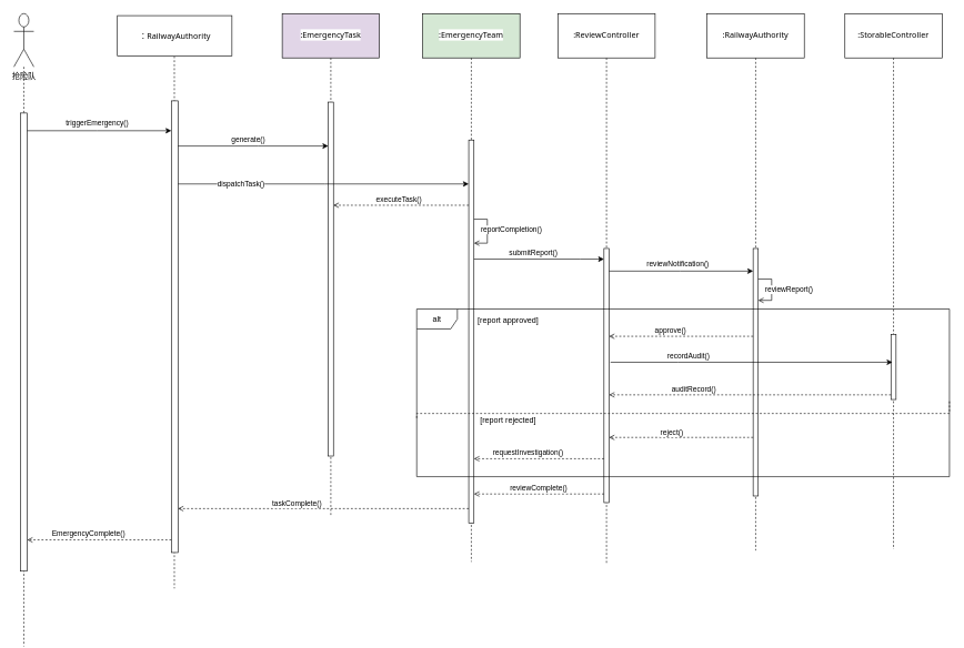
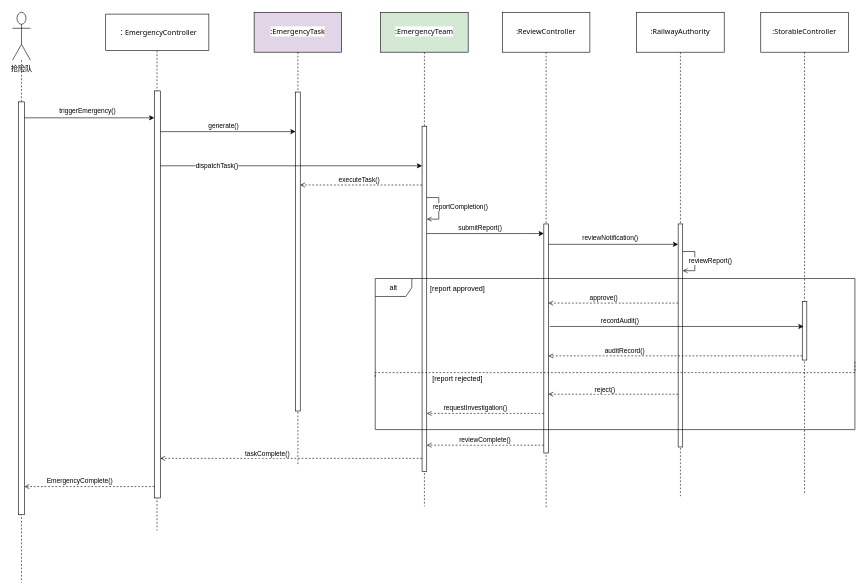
  <mxCell id="0" />
  <mxCell id="1" parent="0" />
  <mxCell id="2" value="" style="group" parent="1" vertex="1" connectable="0"><mxGeometry x="166" y="20" width="191" height="810" as="geometry" /></mxCell>
  <mxCell id="3" style="edgeStyle=orthogonalEdgeStyle;rounded=0;orthogonalLoop=1;jettySize=auto;html=1;endArrow=none;endFill=0;dashed=1;" parent="2" source="4" edge="1"><mxGeometry relative="1" as="geometry"><mxPoint x="95" y="864" as="targetPoint" /></mxGeometry></mxCell>
- <mxCell id="4" value="&lt;div style=&quot;text-align: start;&quot;&gt;&lt;span style=&quot;color: light-dark(rgb(0, 0, 0), rgb(255, 255, 255)); text-wrap-mode: nowrap; background-color: rgb(255, 255, 255);&quot;&gt;&lt;font face=&quot;ui-sans-serif, system-ui, sans-serif, Apple Color Emoji, Segoe UI Emoji, Segoe UI Symbol, Noto Color Emoji&quot;&gt;：RailwayAuthority&lt;/font&gt;&lt;/span&gt;&lt;/div&gt;" style="rounded=0;whiteSpace=wrap;html=1;" parent="2" vertex="1"><mxGeometry x="9.5" y="3" width="172" height="61" as="geometry" /></mxCell>
+ <mxCell id="4" value="&lt;div style=&quot;text-align: start;&quot;&gt;&lt;span style=&quot;color: light-dark(rgb(0, 0, 0), rgb(255, 255, 255)); text-wrap-mode: nowrap; background-color: rgb(255, 255, 255);&quot;&gt;&lt;font face=&quot;ui-sans-serif, system-ui, sans-serif, Apple Color Emoji, Segoe UI Emoji, Segoe UI Symbol, Noto Color Emoji&quot;&gt;：EmergencyController&lt;/font&gt;&lt;/span&gt;&lt;/div&gt;" style="rounded=0;whiteSpace=wrap;html=1;" parent="2" vertex="1"><mxGeometry x="9.5" y="3" width="172" height="61" as="geometry" /></mxCell>
  <mxCell id="5" value="" style="html=1;points=[[0,0,0,0,5],[0,1,0,0,-5],[1,0,0,0,5],[1,1,0,0,-5]];perimeter=orthogonalPerimeter;outlineConnect=0;targetShapes=umlLifeline;portConstraint=eastwest;newEdgeStyle={&quot;curved&quot;:0,&quot;rounded&quot;:0};" parent="2" vertex="1"><mxGeometry x="90.5" y="131.12" width="10" height="678.88" as="geometry" /></mxCell>
  <mxCell id="6" value="" style="group" parent="1" vertex="1" connectable="0"><mxGeometry x="20" y="20" width="30" height="838" as="geometry" /></mxCell>
  <mxCell id="7" style="edgeStyle=orthogonalEdgeStyle;rounded=0;orthogonalLoop=1;jettySize=auto;html=1;endArrow=none;endFill=0;dashed=1;" parent="6" source="8" edge="1"><mxGeometry relative="1" as="geometry"><mxPoint x="15" y="951" as="targetPoint" /></mxGeometry></mxCell>
  <mxCell id="8" value="抢险队" style="shape=umlActor;verticalLabelPosition=bottom;verticalAlign=top;html=1;outlineConnect=0;" parent="6" vertex="1"><mxGeometry width="30" height="80.048" as="geometry" /></mxCell>
  <mxCell id="9" value="" style="html=1;points=[[0,0,0,0,5],[0,1,0,0,-5],[1,0,0,0,5],[1,1,0,0,-5]];perimeter=orthogonalPerimeter;outlineConnect=0;targetShapes=umlLifeline;portConstraint=eastwest;newEdgeStyle={&quot;curved&quot;:0,&quot;rounded&quot;:0};" parent="6" vertex="1"><mxGeometry x="10" y="149.42" width="10" height="688.58" as="geometry" /></mxCell>
  <mxCell id="10" value="" style="group" parent="1" vertex="1" connectable="0"><mxGeometry x="634" y="20" width="146" height="766" as="geometry" /></mxCell>
  <mxCell id="11" style="edgeStyle=orthogonalEdgeStyle;rounded=0;orthogonalLoop=1;jettySize=auto;html=1;endArrow=none;endFill=0;dashed=1;" parent="10" source="12" edge="1"><mxGeometry relative="1" as="geometry"><mxPoint x="73" y="824" as="targetPoint" /></mxGeometry></mxCell>
  <mxCell id="12" value="&lt;span style=&quot;font-family: ui-sans-serif, system-ui, sans-serif, &amp;quot;Apple Color Emoji&amp;quot;, &amp;quot;Segoe UI Emoji&amp;quot;, &amp;quot;Segoe UI Symbol&amp;quot;, &amp;quot;Noto Color Emoji&amp;quot;; text-align: start; text-wrap-mode: nowrap; background-color: rgb(255, 255, 255);&quot;&gt;:EmergencyTeam&lt;/span&gt;" style="rounded=0;whiteSpace=wrap;html=1;fillColor=#d5e8d4;" parent="10" vertex="1"><mxGeometry width="146" height="66.55" as="geometry" /></mxCell>
  <mxCell id="13" value="" style="html=1;points=[[0,0,0,0,5],[0,1,0,0,-5],[1,0,0,0,5],[1,1,0,0,-5]];perimeter=orthogonalPerimeter;outlineConnect=0;targetShapes=umlLifeline;portConstraint=eastwest;newEdgeStyle={&quot;curved&quot;:0,&quot;rounded&quot;:0};" parent="10" vertex="1"><mxGeometry x="69.09" y="190" width="7.82" height="576" as="geometry" /></mxCell>
  <mxCell id="14" style="edgeStyle=orthogonalEdgeStyle;rounded=0;orthogonalLoop=1;jettySize=auto;html=1;curved=0;endArrow=open;endFill=0;" edge="1" parent="10"><mxGeometry relative="1" as="geometry"><mxPoint x="76.91" y="309" as="sourcePoint" /><mxPoint x="76.91" y="345.0" as="targetPoint" /><Array as="points"><mxPoint x="97" y="309" /></Array></mxGeometry></mxCell>
  <mxCell id="15" value="reportCompletion()" style="edgeLabel;html=1;align=center;verticalAlign=middle;resizable=0;points=[];" vertex="1" connectable="0" parent="14"><mxGeometry x="-0.122" y="3" relative="1" as="geometry"><mxPoint x="32" y="3" as="offset" /></mxGeometry></mxCell>
  <mxCell id="16" value="" style="group" parent="1" vertex="1" connectable="0"><mxGeometry x="837" y="20" width="146" height="735" as="geometry" /></mxCell>
  <mxCell id="17" style="edgeStyle=orthogonalEdgeStyle;rounded=0;orthogonalLoop=1;jettySize=auto;html=1;endArrow=none;endFill=0;dashed=1;" parent="16" source="18" edge="1"><mxGeometry relative="1" as="geometry"><mxPoint x="73" y="826" as="targetPoint" /></mxGeometry></mxCell>
  <mxCell id="18" value="&lt;div style=&quot;text-align: start;&quot;&gt;&lt;span style=&quot;color: light-dark(rgb(0, 0, 0), rgb(255, 255, 255)); text-wrap-mode: nowrap; background-color: rgb(255, 255, 255);&quot;&gt;&lt;font face=&quot;ui-sans-serif, system-ui, sans-serif, Apple Color Emoji, Segoe UI Emoji, Segoe UI Symbol, Noto Color Emoji&quot;&gt;:ReviewController&lt;/font&gt;&lt;/span&gt;&lt;/div&gt;" style="rounded=0;whiteSpace=wrap;html=1;" parent="16" vertex="1"><mxGeometry width="146" height="66.55" as="geometry" /></mxCell>
  <mxCell id="19" value="" style="html=1;points=[[0,0,0,0,5],[0,1,0,0,-5],[1,0,0,0,5],[1,1,0,0,-5]];perimeter=orthogonalPerimeter;outlineConnect=0;targetShapes=umlLifeline;portConstraint=eastwest;newEdgeStyle={&quot;curved&quot;:0,&quot;rounded&quot;:0};" parent="16" vertex="1"><mxGeometry x="69.18" y="353" width="7.64" height="382" as="geometry" /></mxCell>
  <mxCell id="20" value="" style="group" vertex="1" connectable="0" parent="1"><mxGeometry x="1061" y="20" width="146" height="725" as="geometry" /></mxCell>
  <mxCell id="21" style="edgeStyle=orthogonalEdgeStyle;rounded=0;orthogonalLoop=1;jettySize=auto;html=1;endArrow=none;endFill=0;dashed=1;" edge="1" parent="20" source="22"><mxGeometry relative="1" as="geometry"><mxPoint x="73" y="807" as="targetPoint" /></mxGeometry></mxCell>
  <mxCell id="22" value="&lt;div style=&quot;text-align: start;&quot;&gt;&lt;span style=&quot;color: light-dark(rgb(0, 0, 0), rgb(255, 255, 255)); text-wrap-mode: nowrap; background-color: rgb(255, 255, 255);&quot;&gt;&lt;font face=&quot;ui-sans-serif, system-ui, sans-serif, Apple Color Emoji, Segoe UI Emoji, Segoe UI Symbol, Noto Color Emoji&quot;&gt;:RailwayAuthority&lt;/font&gt;&lt;/span&gt;&lt;/div&gt;" style="rounded=0;whiteSpace=wrap;html=1;" vertex="1" parent="20"><mxGeometry width="146" height="66.55" as="geometry" /></mxCell>
  <mxCell id="23" value="" style="html=1;points=[[0,0,0,0,5],[0,1,0,0,-5],[1,0,0,0,5],[1,1,0,0,-5]];perimeter=orthogonalPerimeter;outlineConnect=0;targetShapes=umlLifeline;portConstraint=eastwest;newEdgeStyle={&quot;curved&quot;:0,&quot;rounded&quot;:0};" vertex="1" parent="20"><mxGeometry x="69.18" y="353" width="7.64" height="372" as="geometry" /></mxCell>
  <mxCell id="24" style="edgeStyle=orthogonalEdgeStyle;rounded=0;orthogonalLoop=1;jettySize=auto;html=1;curved=0;endArrow=open;endFill=0;" edge="1" parent="20"><mxGeometry relative="1" as="geometry"><mxPoint x="76.82" y="399" as="sourcePoint" /><mxPoint x="76.82" y="430.98" as="targetPoint" /><Array as="points"><mxPoint x="97" y="399" /></Array></mxGeometry></mxCell>
  <mxCell id="25" value="reviewReport()" style="edgeLabel;html=1;align=center;verticalAlign=middle;resizable=0;points=[];" vertex="1" connectable="0" parent="24"><mxGeometry x="-0.089" y="-2" relative="1" as="geometry"><mxPoint x="27" y="3" as="offset" /></mxGeometry></mxCell>
  <mxCell id="26" value="" style="group" vertex="1" connectable="0" parent="1"><mxGeometry x="1268" y="20" width="146" height="728" as="geometry" /></mxCell>
  <mxCell id="27" style="edgeStyle=orthogonalEdgeStyle;rounded=0;orthogonalLoop=1;jettySize=auto;html=1;endArrow=none;endFill=0;dashed=1;" edge="1" parent="26" source="28"><mxGeometry relative="1" as="geometry"><mxPoint x="73" y="805" as="targetPoint" /></mxGeometry></mxCell>
  <mxCell id="28" value="&lt;div style=&quot;text-align: start;&quot;&gt;&lt;span style=&quot;color: light-dark(rgb(0, 0, 0), rgb(255, 255, 255)); text-wrap-mode: nowrap; background-color: rgb(255, 255, 255);&quot;&gt;&lt;font face=&quot;ui-sans-serif, system-ui, sans-serif, Apple Color Emoji, Segoe UI Emoji, Segoe UI Symbol, Noto Color Emoji&quot;&gt;:StorableController&lt;/font&gt;&lt;/span&gt;&lt;/div&gt;" style="rounded=0;whiteSpace=wrap;html=1;" vertex="1" parent="26"><mxGeometry width="146" height="66.55" as="geometry" /></mxCell>
  <mxCell id="29" value="" style="html=1;points=[[0,0,0,0,5],[0,1,0,0,-5],[1,0,0,0,5],[1,1,0,0,-5]];perimeter=orthogonalPerimeter;outlineConnect=0;targetShapes=umlLifeline;portConstraint=eastwest;newEdgeStyle={&quot;curved&quot;:0,&quot;rounded&quot;:0};" vertex="1" parent="26"><mxGeometry x="69.18" y="482" width="7.64" height="98" as="geometry" /></mxCell>
  <mxCell id="30" value="" style="group" vertex="1" connectable="0" parent="1"><mxGeometry x="423" y="20" width="146" height="665" as="geometry" /></mxCell>
  <mxCell id="31" style="edgeStyle=orthogonalEdgeStyle;rounded=0;orthogonalLoop=1;jettySize=auto;html=1;endArrow=none;endFill=0;dashed=1;" edge="1" parent="30" source="32"><mxGeometry relative="1" as="geometry"><mxPoint x="73" y="755" as="targetPoint" /></mxGeometry></mxCell>
  <mxCell id="32" value="&lt;span style=&quot;font-family: ui-sans-serif, system-ui, sans-serif, &amp;quot;Apple Color Emoji&amp;quot;, &amp;quot;Segoe UI Emoji&amp;quot;, &amp;quot;Segoe UI Symbol&amp;quot;, &amp;quot;Noto Color Emoji&amp;quot;; text-align: start; text-wrap-mode: nowrap; background-color: rgb(255, 255, 255);&quot;&gt;:EmergencyTask&lt;/span&gt;" style="rounded=0;whiteSpace=wrap;html=1;fillColor=#e1d5e7;" vertex="1" parent="30"><mxGeometry width="146" height="66.55" as="geometry" /></mxCell>
  <mxCell id="33" value="" style="html=1;points=[[0,0,0,0,5],[0,1,0,0,-5],[1,0,0,0,5],[1,1,0,0,-5]];perimeter=orthogonalPerimeter;outlineConnect=0;targetShapes=umlLifeline;portConstraint=eastwest;newEdgeStyle={&quot;curved&quot;:0,&quot;rounded&quot;:0};" vertex="1" parent="30"><mxGeometry x="69.09" y="133" width="7.82" height="532" as="geometry" /></mxCell>
  <mxCell id="34" style="edgeStyle=orthogonalEdgeStyle;rounded=0;orthogonalLoop=1;jettySize=auto;html=1;curved=0;" edge="1" parent="1" source="9" target="5"><mxGeometry relative="1" as="geometry"><Array as="points"><mxPoint x="145" y="196" /><mxPoint x="145" y="196" /></Array></mxGeometry></mxCell>
  <mxCell id="35" value="triggerEmergency()" style="edgeLabel;html=1;align=center;verticalAlign=middle;resizable=0;points=[];" vertex="1" connectable="0" parent="34"><mxGeometry x="-0.041" y="-1" relative="1" as="geometry"><mxPoint y="-14" as="offset" /></mxGeometry></mxCell>
  <mxCell id="36" style="edgeStyle=orthogonalEdgeStyle;rounded=0;orthogonalLoop=1;jettySize=auto;html=1;curved=0;" edge="1" parent="1" source="5" target="33"><mxGeometry relative="1" as="geometry"><Array as="points"><mxPoint x="387" y="219" /><mxPoint x="387" y="219" /></Array></mxGeometry></mxCell>
  <mxCell id="37" value="generate()" style="edgeLabel;html=1;align=center;verticalAlign=middle;resizable=0;points=[];" vertex="1" connectable="0" parent="36"><mxGeometry x="-0.065" y="1" relative="1" as="geometry"><mxPoint y="-9" as="offset" /></mxGeometry></mxCell>
  <mxCell id="38" style="edgeStyle=orthogonalEdgeStyle;rounded=0;orthogonalLoop=1;jettySize=auto;html=1;curved=0;" edge="1" parent="1" source="5" target="13"><mxGeometry relative="1" as="geometry"><Array as="points"><mxPoint x="487" y="276" /><mxPoint x="487" y="276" /></Array></mxGeometry></mxCell>
  <mxCell id="39" value="dispatchTask()" style="edgeLabel;html=1;align=center;verticalAlign=middle;resizable=0;points=[];" vertex="1" connectable="0" parent="38"><mxGeometry x="-0.571" relative="1" as="geometry"><mxPoint as="offset" /></mxGeometry></mxCell>
  <mxCell id="40" style="edgeStyle=orthogonalEdgeStyle;rounded=0;orthogonalLoop=1;jettySize=auto;html=1;curved=0;dashed=1;endArrow=open;endFill=0;" edge="1" parent="1" source="13" target="33"><mxGeometry relative="1" as="geometry"><Array as="points"><mxPoint x="609" y="308" /><mxPoint x="609" y="308" /></Array></mxGeometry></mxCell>
  <mxCell id="41" value="executeTask()" style="edgeLabel;html=1;align=center;verticalAlign=middle;resizable=0;points=[];" vertex="1" connectable="0" parent="40"><mxGeometry x="0.036" y="-3" relative="1" as="geometry"><mxPoint x="-1" y="-7" as="offset" /></mxGeometry></mxCell>
  <mxCell id="42" style="edgeStyle=orthogonalEdgeStyle;rounded=0;orthogonalLoop=1;jettySize=auto;html=1;curved=0;" edge="1" parent="1" source="13" target="19"><mxGeometry relative="1" as="geometry"><Array as="points"><mxPoint x="871" y="389" /><mxPoint x="871" y="389" /></Array></mxGeometry></mxCell>
  <mxCell id="43" value="submitReport()" style="edgeLabel;html=1;align=center;verticalAlign=middle;resizable=0;points=[];" vertex="1" connectable="0" parent="42"><mxGeometry x="-0.085" y="1" relative="1" as="geometry"><mxPoint y="-9" as="offset" /></mxGeometry></mxCell>
  <mxCell id="44" style="edgeStyle=orthogonalEdgeStyle;rounded=0;orthogonalLoop=1;jettySize=auto;html=1;curved=0;" edge="1" parent="1" source="19" target="23"><mxGeometry relative="1" as="geometry"><Array as="points"><mxPoint x="1021" y="407" /><mxPoint x="1021" y="407" /></Array></mxGeometry></mxCell>
  <mxCell id="45" value="reviewNotification()" style="edgeLabel;html=1;align=center;verticalAlign=middle;resizable=0;points=[];" vertex="1" connectable="0" parent="44"><mxGeometry x="-0.06" y="-1" relative="1" as="geometry"><mxPoint x="1" y="-12" as="offset" /></mxGeometry></mxCell>
  <mxCell id="46" style="edgeStyle=orthogonalEdgeStyle;rounded=0;orthogonalLoop=1;jettySize=auto;html=1;entryX=0;entryY=0.653;entryDx=0;entryDy=0;entryPerimeter=0;exitX=1;exitY=0.551;exitDx=0;exitDy=0;exitPerimeter=0;dashed=1;endArrow=none;endFill=0;" edge="1" parent="1" source="47" target="47"><mxGeometry relative="1" as="geometry"><mxPoint x="415.09" y="986.06" as="sourcePoint" /><mxPoint x="290" y="815.001" as="targetPoint" /><Array as="points"><mxPoint x="1425" y="621" /><mxPoint x="625" y="621" /></Array></mxGeometry></mxCell>
  <mxCell id="47" value="alt" style="shape=umlFrame;whiteSpace=wrap;html=1;pointerEvents=0;recursiveResize=0;container=1;collapsible=0;width=61;height=30;" vertex="1" parent="1"><mxGeometry x="625" y="464" width="800" height="252" as="geometry" /></mxCell>
  <mxCell id="48" style="edgeStyle=orthogonalEdgeStyle;rounded=0;orthogonalLoop=1;jettySize=auto;html=1;curved=0;" edge="1" parent="47"><mxGeometry relative="1" as="geometry"><mxPoint x="291.0" y="80" as="sourcePoint" /><mxPoint x="714.36" y="80" as="targetPoint" /><Array as="points"><mxPoint x="392.18" y="80" /><mxPoint x="392.18" y="80" /></Array></mxGeometry></mxCell>
  <mxCell id="49" value="recordAudit()" style="edgeLabel;html=1;align=center;verticalAlign=middle;resizable=0;points=[];" vertex="1" connectable="0" parent="48"><mxGeometry x="-0.446" y="-2" relative="1" as="geometry"><mxPoint x="-1" y="-12" as="offset" /></mxGeometry></mxCell>
  <mxCell id="50" value="[report approved]" style="text;html=1;align=center;verticalAlign=middle;resizable=0;points=[];autosize=1;strokeColor=none;fillColor=none;" vertex="1" parent="47"><mxGeometry x="82" y="4" width="109" height="26" as="geometry" /></mxCell>
  <mxCell id="51" value="[report rejected]" style="text;html=1;align=center;verticalAlign=middle;resizable=0;points=[];autosize=1;strokeColor=none;fillColor=none;" vertex="1" parent="47"><mxGeometry x="86" y="154" width="102" height="26" as="geometry" /></mxCell>
  <mxCell id="52" style="edgeStyle=orthogonalEdgeStyle;rounded=0;orthogonalLoop=1;jettySize=auto;html=1;curved=0;endArrow=open;endFill=0;dashed=1;" edge="1" parent="1" source="23" target="19"><mxGeometry relative="1" as="geometry"><Array as="points"><mxPoint x="1023" y="505" /><mxPoint x="1023" y="505" /></Array></mxGeometry></mxCell>
  <mxCell id="53" value="approve()" style="edgeLabel;html=1;align=center;verticalAlign=middle;resizable=0;points=[];" vertex="1" connectable="0" parent="52"><mxGeometry x="0.147" relative="1" as="geometry"><mxPoint x="-1" y="-10" as="offset" /></mxGeometry></mxCell>
  <mxCell id="54" style="edgeStyle=orthogonalEdgeStyle;rounded=0;orthogonalLoop=1;jettySize=auto;html=1;curved=0;dashed=1;endArrow=open;endFill=0;" edge="1" parent="1" source="29" target="19"><mxGeometry relative="1" as="geometry"><Array as="points"><mxPoint x="1228" y="593" /><mxPoint x="1228" y="593" /></Array></mxGeometry></mxCell>
  <mxCell id="55" value="auditRecord()" style="edgeLabel;html=1;align=center;verticalAlign=middle;resizable=0;points=[];" vertex="1" connectable="0" parent="54"><mxGeometry x="0.369" y="4" relative="1" as="geometry"><mxPoint x="-7" y="-13" as="offset" /></mxGeometry></mxCell>
  <mxCell id="56" style="edgeStyle=orthogonalEdgeStyle;rounded=0;orthogonalLoop=1;jettySize=auto;html=1;curved=0;dashed=1;endArrow=open;endFill=0;" edge="1" parent="1" source="23" target="19"><mxGeometry relative="1" as="geometry"><Array as="points"><mxPoint x="1023" y="657" /><mxPoint x="1023" y="657" /></Array></mxGeometry></mxCell>
  <mxCell id="57" value="reject()" style="edgeLabel;html=1;align=center;verticalAlign=middle;resizable=0;points=[];" vertex="1" connectable="0" parent="56"><mxGeometry x="0.125" relative="1" as="geometry"><mxPoint x="-1" y="-8" as="offset" /></mxGeometry></mxCell>
  <mxCell id="58" style="edgeStyle=orthogonalEdgeStyle;rounded=0;orthogonalLoop=1;jettySize=auto;html=1;curved=0;endArrow=open;endFill=0;dashed=1;" edge="1" parent="1" source="19" target="13"><mxGeometry relative="1" as="geometry"><Array as="points"><mxPoint x="819" y="689" /><mxPoint x="819" y="689" /></Array></mxGeometry></mxCell>
  <mxCell id="59" value="requestInvestigation()" style="edgeLabel;html=1;align=center;verticalAlign=middle;resizable=0;points=[];" vertex="1" connectable="0" parent="58"><mxGeometry x="0.23" y="3" relative="1" as="geometry"><mxPoint x="5" y="-13" as="offset" /></mxGeometry></mxCell>
  <mxCell id="60" style="edgeStyle=orthogonalEdgeStyle;rounded=0;orthogonalLoop=1;jettySize=auto;html=1;curved=0;endArrow=open;endFill=0;dashed=1;" edge="1" parent="1" source="19" target="13"><mxGeometry relative="1" as="geometry"><Array as="points"><mxPoint x="839" y="742" /><mxPoint x="839" y="742" /></Array></mxGeometry></mxCell>
  <mxCell id="61" value="reviewComplete()" style="edgeLabel;html=1;align=center;verticalAlign=middle;resizable=0;points=[];" vertex="1" connectable="0" parent="60"><mxGeometry x="0.013" relative="1" as="geometry"><mxPoint y="-9" as="offset" /></mxGeometry></mxCell>
  <mxCell id="62" style="edgeStyle=orthogonalEdgeStyle;rounded=0;orthogonalLoop=1;jettySize=auto;html=1;curved=0;dashed=1;endArrow=open;endFill=0;" edge="1" parent="1" source="13" target="5"><mxGeometry relative="1" as="geometry"><Array as="points"><mxPoint x="513" y="764" /><mxPoint x="513" y="764" /></Array></mxGeometry></mxCell>
  <mxCell id="63" value="taskComplete()" style="edgeLabel;html=1;align=center;verticalAlign=middle;resizable=0;points=[];" vertex="1" connectable="0" parent="62"><mxGeometry x="0.183" y="-2" relative="1" as="geometry"><mxPoint x="-1" y="-6" as="offset" /></mxGeometry></mxCell>
  <mxCell id="64" style="edgeStyle=orthogonalEdgeStyle;rounded=0;orthogonalLoop=1;jettySize=auto;html=1;curved=0;dashed=1;endArrow=open;endFill=0;" edge="1" parent="1" source="5" target="9"><mxGeometry relative="1" as="geometry"><Array as="points"><mxPoint x="159" y="811" /><mxPoint x="159" y="811" /></Array></mxGeometry></mxCell>
  <mxCell id="65" value="EmergencyComplete()" style="edgeLabel;html=1;align=center;verticalAlign=middle;resizable=0;points=[];" vertex="1" connectable="0" parent="64"><mxGeometry x="0.153" y="-2" relative="1" as="geometry"><mxPoint y="-8" as="offset" /></mxGeometry></mxCell>
